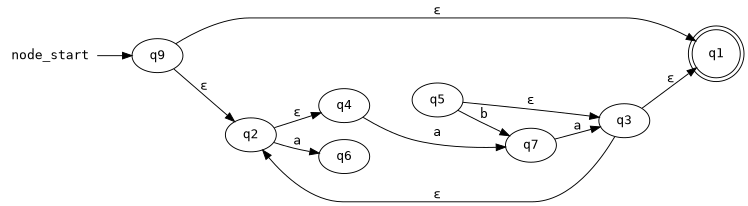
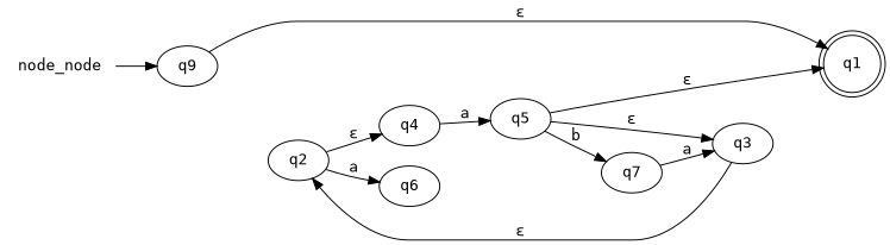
  digraph {
    fontname="DejaVu Sans Mono"
    rankdir=LR
    node [fontname="DejaVu Sans Mono"]
    edge [fontname="DejaVu Sans Mono"]
-   node_start [shape=none]
+   node_start [shape=none label=node_node]
    n2 [label=q9]
    n3 [label=q1 shape=doublecircle]
    q2
    q4
    q6
    q5
    q3
    q7
    node_start -> n2
    n2 -> n3 [label="ε"]
-   n2 -> q2 [label="ε"]
    q2 -> q4 [label="ε"]
    q2 -> q6 [label=a]
-   q4 -> q7 [label=a]
+   q4 -> q5 [label=a]
    q5 -> q3 [label="ε"]
    q5 -> q7 [label=b]
-   q3 -> n3 [label="ε"]
+   q5 -> n3 [label="ε"]
    q3 -> q2 [label="ε"]
    q7 -> q3 [label=a]
  }
